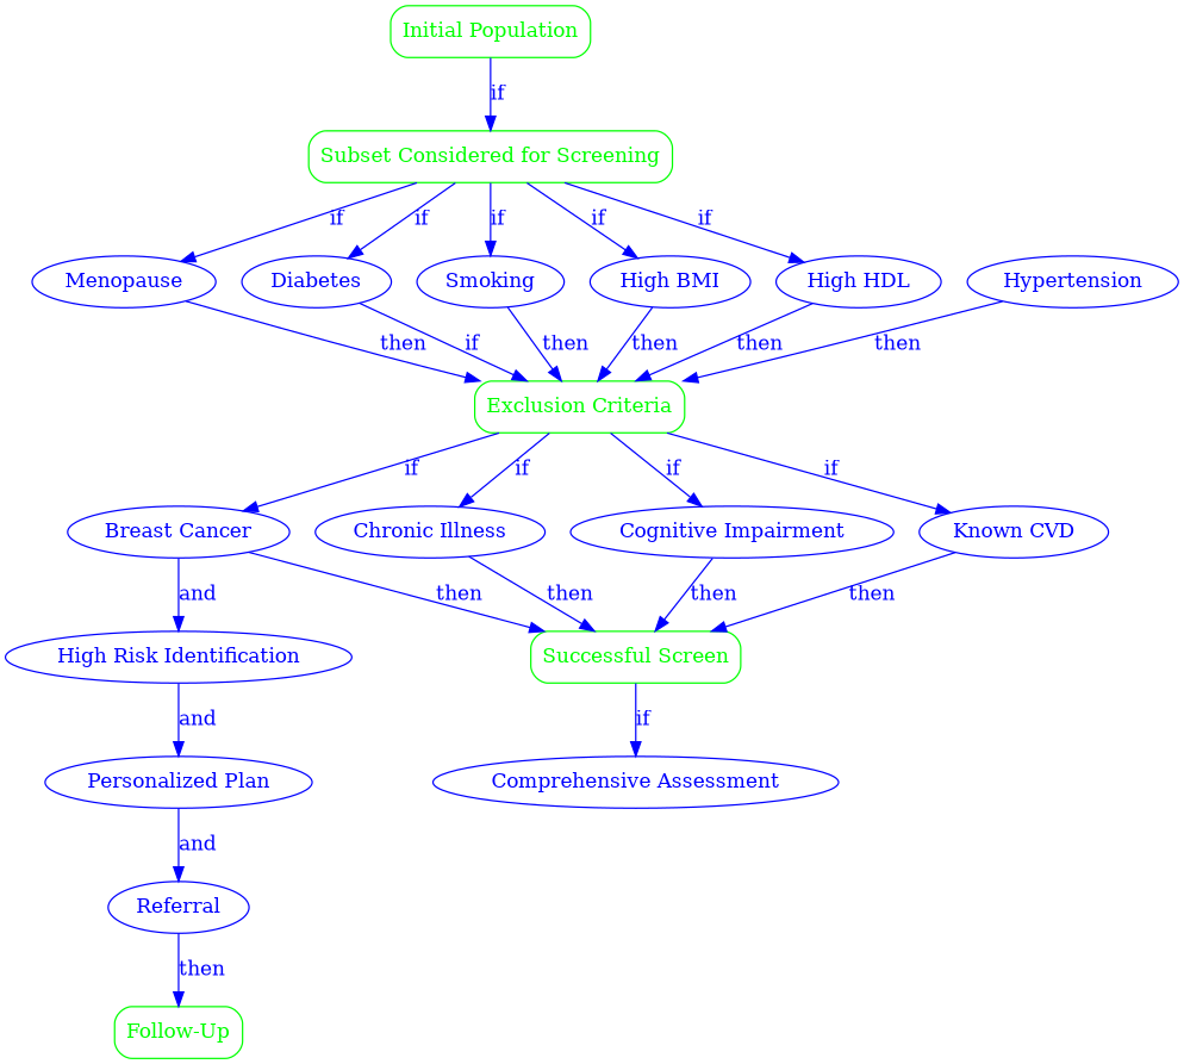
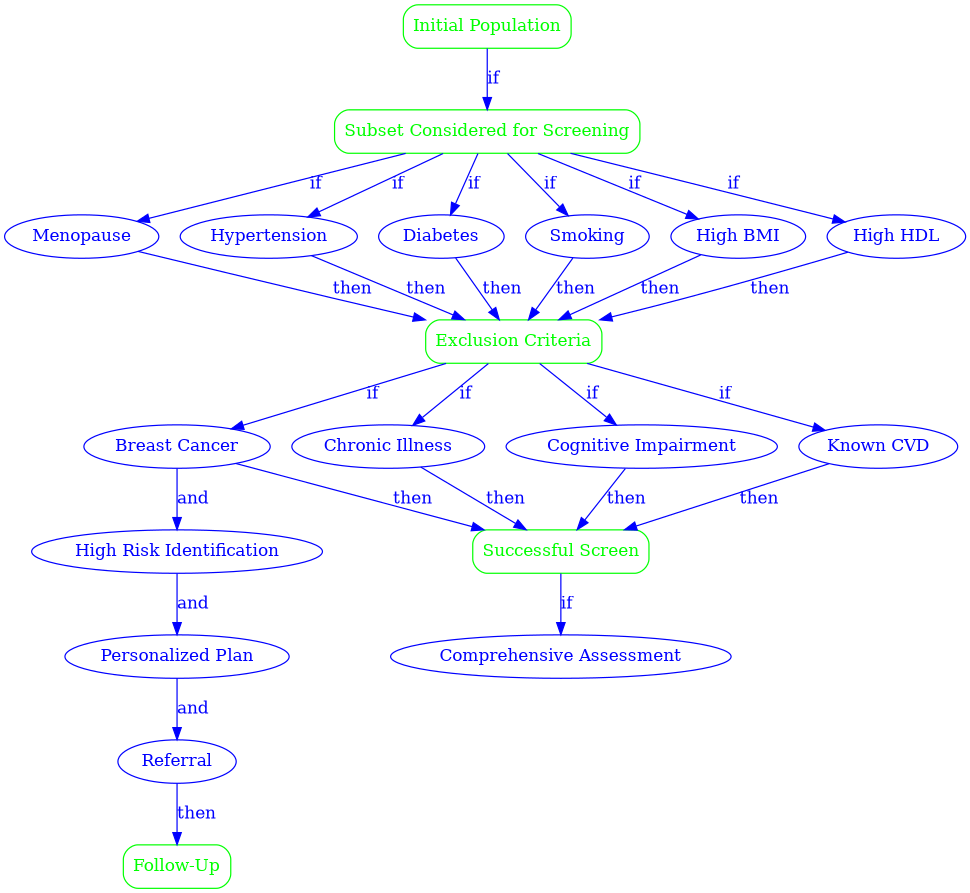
  digraph {
    rankdir=TB
    node [color=blue fontcolor=blue shape=ellipse]
    edge [color=blue fontcolor=blue]
    n1 [color=green fontcolor=green label="Initial Population" shape=box style=rounded]
    n2 [color=green fontcolor=green label="Subset Considered for Screening" shape=box style=rounded]
    n3 [label=Menopause]
    n4 [label=Hypertension]
    n5 [label=Diabetes]
    n6 [label=Smoking]
    n7 [label="High BMI"]
    n8 [label="High HDL"]
    n9 [color=green fontcolor=green label="Exclusion Criteria" shape=box style=rounded]
    n10 [label="Known CVD"]
    n11 [label="Breast Cancer"]
    n12 [label="Chronic Illness"]
    n13 [label="Cognitive Impairment"]
    n14 [color=green fontcolor=green label="Successful Screen" shape=box style=rounded]
    n15 [label="High Risk Identification"]
    n16 [label="Comprehensive Assessment"]
    n17 [color=green fontcolor=green label="Follow-Up" shape=box style=rounded]
    n18 [label="Personalized Plan"]
    n19 [label=Referral]
    n1 -> n2 [label=if]
    n2 -> n3 [label=if]
+   n2 -> n4 [label=if]
    n2 -> n5 [label=if]
    n2 -> n6 [label=if]
    n2 -> n7 [label=if]
    n2 -> n8 [label=if]
    n3 -> n9 [label=then]
    n4 -> n9 [label=then]
-   n5 -> n9 [label=if]
+   n5 -> n9 [label=then]
    n6 -> n9 [label=then]
    n7 -> n9 [label=then]
    n8 -> n9 [label=then]
    n9 -> n10 [label=if]
    n9 -> n11 [label=if]
    n9 -> n12 [label=if]
    n9 -> n13 [label=if]
    n10 -> n14 [label=then]
    n11 -> n14 [label=then]
    n11 -> n15 [label=and]
    n12 -> n14 [label=then]
    n13 -> n14 [label=then]
    n14 -> n16 [label=if]
    n15 -> n18 [label=and]
    n18 -> n19 [label=and]
    n19 -> n17 [label=then]
  }
